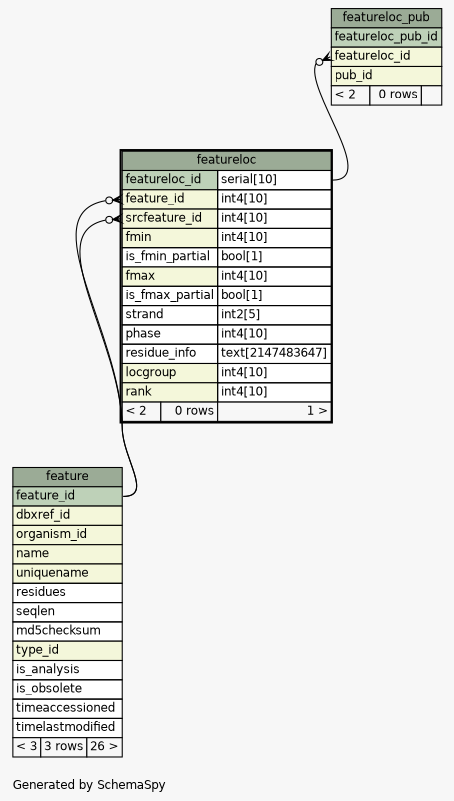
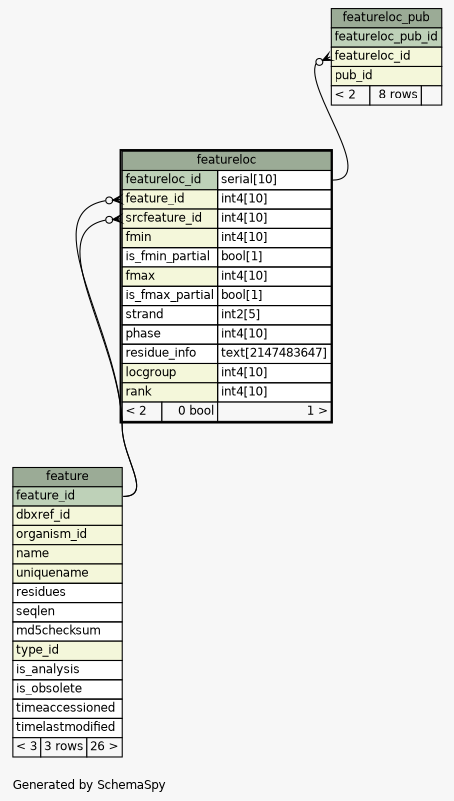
  digraph {
    bgcolor="#f7f7f7"
    fontname=Helvetica
    fontsize=11
    label="\nGenerated by SchemaSpy"
    labeljust=l
    nodesep=0.18
    rankdir=TB
    ranksep=0.46
    node [fontname=Helvetica fontsize=11 shape=plaintext]
    edge [arrowhead=none arrowsize=0.8 arrowtail=crowodot dir=back headport="feature_id:e"]
-   n1 [label=<     <TABLE BORDER="2" CELLBORDER="1" CELLSPACING="0" BGCOLOR="#ffffff">       <TR><TD COLSPAN="3" BGCOLOR="#9bab96" ALIGN="CENTER">featureloc</TD></TR>       <TR><TD PORT="featureloc_id" COLSPAN="2" BGCOLOR="#bed1b8" ALIGN="LEFT">featureloc_id</TD><TD PORT="featureloc_id.type" ALIGN="LEFT">serial[10]</TD></TR>       <TR><TD PORT="feature_id" COLSPAN="2" BGCOLOR="#f4f7da" ALIGN="LEFT">feature_id</TD><TD PORT="feature_id.type" ALIGN="LEFT">int4[10]</TD></TR>       <TR><TD PORT="srcfeature_id" COLSPAN="2" BGCOLOR="#f4f7da" ALIGN="LEFT">srcfeature_id</TD><TD PORT="srcfeature_id.type" ALIGN="LEFT">int4[10]</TD></TR>       <TR><TD PORT="fmin" COLSPAN="2" BGCOLOR="#f4f7da" ALIGN="LEFT">fmin</TD><TD PORT="fmin.type" ALIGN="LEFT">int4[10]</TD></TR>       <TR><TD PORT="is_fmin_partial" COLSPAN="2" ALIGN="LEFT">is_fmin_partial</TD><TD PORT="is_fmin_partial.type" ALIGN="LEFT">bool[1]</TD></TR>       <TR><TD PORT="fmax" COLSPAN="2" BGCOLOR="#f4f7da" ALIGN="LEFT">fmax</TD><TD PORT="fmax.type" ALIGN="LEFT">int4[10]</TD></TR>       <TR><TD PORT="is_fmax_partial" COLSPAN="2" ALIGN="LEFT">is_fmax_partial</TD><TD PORT="is_fmax_partial.type" ALIGN="LEFT">bool[1]</TD></TR>       <TR><TD PORT="strand" COLSPAN="2" ALIGN="LEFT">strand</TD><TD PORT="strand.type" ALIGN="LEFT">int2[5]</TD></TR>       <TR><TD PORT="phase" COLSPAN="2" ALIGN="LEFT">phase</TD><TD PORT="phase.type" ALIGN="LEFT">int4[10]</TD></TR>       <TR><TD PORT="residue_info" COLSPAN="2" ALIGN="LEFT">residue_info</TD><TD PORT="residue_info.type" ALIGN="LEFT">text[2147483647]</TD></TR>       <TR><TD PORT="locgroup" COLSPAN="2" BGCOLOR="#f4f7da" ALIGN="LEFT">locgroup</TD><TD PORT="locgroup.type" ALIGN="LEFT">int4[10]</TD></TR>       <TR><TD PORT="rank" COLSPAN="2" BGCOLOR="#f4f7da" ALIGN="LEFT">rank</TD><TD PORT="rank.type" ALIGN="LEFT">int4[10]</TD></TR>       <TR><TD ALIGN="LEFT" BGCOLOR="#f7f7f7">&lt; 2</TD><TD ALIGN="RIGHT" BGCOLOR="#f7f7f7">0 rows</TD><TD ALIGN="RIGHT" BGCOLOR="#f7f7f7">1 &gt;</TD></TR>     </TABLE>>]
+   n1 [label=<     <TABLE BORDER="2" CELLBORDER="1" CELLSPACING="0" BGCOLOR="#ffffff">       <TR><TD COLSPAN="3" BGCOLOR="#9bab96" ALIGN="CENTER">featureloc</TD></TR>       <TR><TD PORT="featureloc_id" COLSPAN="2" BGCOLOR="#bed1b8" ALIGN="LEFT">featureloc_id</TD><TD PORT="featureloc_id.type" ALIGN="LEFT">serial[10]</TD></TR>       <TR><TD PORT="feature_id" COLSPAN="2" BGCOLOR="#f4f7da" ALIGN="LEFT">feature_id</TD><TD PORT="feature_id.type" ALIGN="LEFT">int4[10]</TD></TR>       <TR><TD PORT="srcfeature_id" COLSPAN="2" BGCOLOR="#f4f7da" ALIGN="LEFT">srcfeature_id</TD><TD PORT="srcfeature_id.type" ALIGN="LEFT">int4[10]</TD></TR>       <TR><TD PORT="fmin" COLSPAN="2" BGCOLOR="#f4f7da" ALIGN="LEFT">fmin</TD><TD PORT="fmin.type" ALIGN="LEFT">int4[10]</TD></TR>       <TR><TD PORT="is_fmin_partial" COLSPAN="2" ALIGN="LEFT">is_fmin_partial</TD><TD PORT="is_fmin_partial.type" ALIGN="LEFT">bool[1]</TD></TR>       <TR><TD PORT="fmax" COLSPAN="2" BGCOLOR="#f4f7da" ALIGN="LEFT">fmax</TD><TD PORT="fmax.type" ALIGN="LEFT">int4[10]</TD></TR>       <TR><TD PORT="is_fmax_partial" COLSPAN="2" ALIGN="LEFT">is_fmax_partial</TD><TD PORT="is_fmax_partial.type" ALIGN="LEFT">bool[1]</TD></TR>       <TR><TD PORT="strand" COLSPAN="2" ALIGN="LEFT">strand</TD><TD PORT="strand.type" ALIGN="LEFT">int2[5]</TD></TR>       <TR><TD PORT="phase" COLSPAN="2" ALIGN="LEFT">phase</TD><TD PORT="phase.type" ALIGN="LEFT">int4[10]</TD></TR>       <TR><TD PORT="residue_info" COLSPAN="2" ALIGN="LEFT">residue_info</TD><TD PORT="residue_info.type" ALIGN="LEFT">text[2147483647]</TD></TR>       <TR><TD PORT="locgroup" COLSPAN="2" BGCOLOR="#f4f7da" ALIGN="LEFT">locgroup</TD><TD PORT="locgroup.type" ALIGN="LEFT">int4[10]</TD></TR>       <TR><TD PORT="rank" COLSPAN="2" BGCOLOR="#f4f7da" ALIGN="LEFT">rank</TD><TD PORT="rank.type" ALIGN="LEFT">int4[10]</TD></TR>       <TR><TD ALIGN="LEFT" BGCOLOR="#f7f7f7">&lt; 2</TD><TD ALIGN="RIGHT" BGCOLOR="#f7f7f7">0 bool</TD><TD ALIGN="RIGHT" BGCOLOR="#f7f7f7">1 &gt;</TD></TR>     </TABLE>>]
    n2 [label=<     <TABLE BORDER="0" CELLBORDER="1" CELLSPACING="0" BGCOLOR="#ffffff">       <TR><TD COLSPAN="3" BGCOLOR="#9bab96" ALIGN="CENTER">feature</TD></TR>       <TR><TD PORT="feature_id" COLSPAN="3" BGCOLOR="#bed1b8" ALIGN="LEFT">feature_id</TD></TR>       <TR><TD PORT="dbxref_id" COLSPAN="3" BGCOLOR="#f4f7da" ALIGN="LEFT">dbxref_id</TD></TR>       <TR><TD PORT="organism_id" COLSPAN="3" BGCOLOR="#f4f7da" ALIGN="LEFT">organism_id</TD></TR>       <TR><TD PORT="name" COLSPAN="3" BGCOLOR="#f4f7da" ALIGN="LEFT">name</TD></TR>       <TR><TD PORT="uniquename" COLSPAN="3" BGCOLOR="#f4f7da" ALIGN="LEFT">uniquename</TD></TR>       <TR><TD PORT="residues" COLSPAN="3" ALIGN="LEFT">residues</TD></TR>       <TR><TD PORT="seqlen" COLSPAN="3" ALIGN="LEFT">seqlen</TD></TR>       <TR><TD PORT="md5checksum" COLSPAN="3" ALIGN="LEFT">md5checksum</TD></TR>       <TR><TD PORT="type_id" COLSPAN="3" BGCOLOR="#f4f7da" ALIGN="LEFT">type_id</TD></TR>       <TR><TD PORT="is_analysis" COLSPAN="3" ALIGN="LEFT">is_analysis</TD></TR>       <TR><TD PORT="is_obsolete" COLSPAN="3" ALIGN="LEFT">is_obsolete</TD></TR>       <TR><TD PORT="timeaccessioned" COLSPAN="3" ALIGN="LEFT">timeaccessioned</TD></TR>       <TR><TD PORT="timelastmodified" COLSPAN="3" ALIGN="LEFT">timelastmodified</TD></TR>       <TR><TD ALIGN="LEFT" BGCOLOR="#f7f7f7">&lt; 3</TD><TD ALIGN="RIGHT" BGCOLOR="#f7f7f7">3 rows</TD><TD ALIGN="RIGHT" BGCOLOR="#f7f7f7">26 &gt;</TD></TR>     </TABLE>>]
-   n3 [label=<     <TABLE BORDER="0" CELLBORDER="1" CELLSPACING="0" BGCOLOR="#ffffff">       <TR><TD COLSPAN="3" BGCOLOR="#9bab96" ALIGN="CENTER">featureloc_pub</TD></TR>       <TR><TD PORT="featureloc_pub_id" COLSPAN="3" BGCOLOR="#bed1b8" ALIGN="LEFT">featureloc_pub_id</TD></TR>       <TR><TD PORT="featureloc_id" COLSPAN="3" BGCOLOR="#f4f7da" ALIGN="LEFT">featureloc_id</TD></TR>       <TR><TD PORT="pub_id" COLSPAN="3" BGCOLOR="#f4f7da" ALIGN="LEFT">pub_id</TD></TR>       <TR><TD ALIGN="LEFT" BGCOLOR="#f7f7f7">&lt; 2</TD><TD ALIGN="RIGHT" BGCOLOR="#f7f7f7">0 rows</TD><TD ALIGN="RIGHT" BGCOLOR="#f7f7f7">  </TD></TR>     </TABLE>>]
+   n3 [label=<     <TABLE BORDER="0" CELLBORDER="1" CELLSPACING="0" BGCOLOR="#ffffff">       <TR><TD COLSPAN="3" BGCOLOR="#9bab96" ALIGN="CENTER">featureloc_pub</TD></TR>       <TR><TD PORT="featureloc_pub_id" COLSPAN="3" BGCOLOR="#bed1b8" ALIGN="LEFT">featureloc_pub_id</TD></TR>       <TR><TD PORT="featureloc_id" COLSPAN="3" BGCOLOR="#f4f7da" ALIGN="LEFT">featureloc_id</TD></TR>       <TR><TD PORT="pub_id" COLSPAN="3" BGCOLOR="#f4f7da" ALIGN="LEFT">pub_id</TD></TR>       <TR><TD ALIGN="LEFT" BGCOLOR="#f7f7f7">&lt; 2</TD><TD ALIGN="RIGHT" BGCOLOR="#f7f7f7">8 rows</TD><TD ALIGN="RIGHT" BGCOLOR="#f7f7f7">  </TD></TR>     </TABLE>>]
    n1 -> n2 [tailport="feature_id:w"]
    n1 -> n2 [tailport="srcfeature_id:w"]
    n3 -> n1 [headport="featureloc_id.type:e" tailport="featureloc_id:w"]
  }
